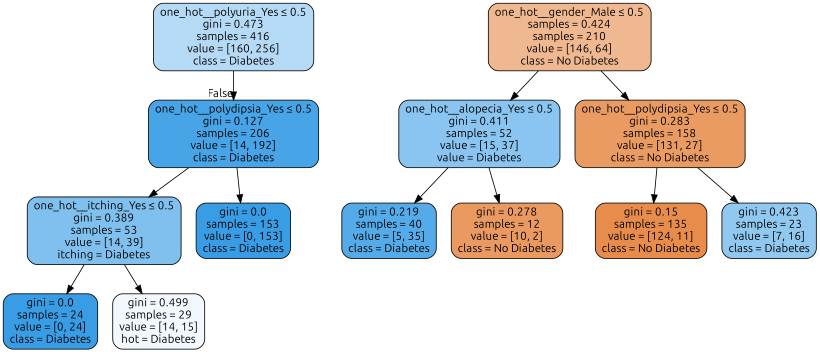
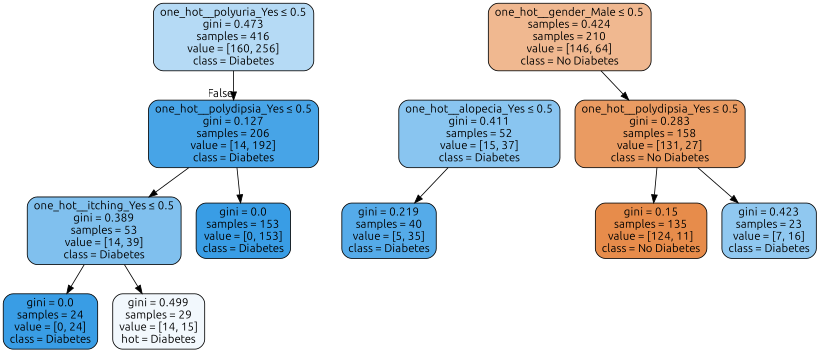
  digraph {
    fontname=Ubuntu
    node [color=black fillcolor="#399de5" fontname=Ubuntu shape=box style="filled, rounded"]
    edge [fontname=Ubuntu]
    n1 [fillcolor="#b5daf5" label=<one_hot__polyuria_Yes &le; 0.5<br/>gini = 0.473<br/>samples = 416<br/>value = [160, 256]<br/>class = Diabetes>]
    n2 [fillcolor="#47a4e7" label=<one_hot__polydipsia_Yes &le; 0.5<br/>gini = 0.127<br/>samples = 206<br/>value = [14, 192]<br/>class = Diabetes>]
    n3 [fillcolor="#f0b890" label=<one_hot__gender_Male &le; 0.5<br/>samples = 0.424<br/>samples = 210<br/>value = [146, 64]<br/>class = No Diabetes>]
-   n4 [fillcolor="#89c5f0" label=<one_hot__alopecia_Yes &le; 0.5<br/>gini = 0.411<br/>samples = 52<br/>value = [15, 37]<br/>value = Diabetes>]
+   n4 [fillcolor="#89c5f0" label=<one_hot__alopecia_Yes &le; 0.5<br/>gini = 0.411<br/>samples = 52<br/>value = [15, 37]<br/>class = Diabetes>]
    n5 [fillcolor="#ea9b62" label=<one_hot__polydipsia_Yes &le; 0.5<br/>gini = 0.283<br/>samples = 158<br/>value = [131, 27]<br/>class = No Diabetes>]
-   n6 [fillcolor="#80c0ee" label=<one_hot__itching_Yes &le; 0.5<br/>gini = 0.389<br/>samples = 53<br/>value = [14, 39]<br/>itching = Diabetes>]
+   n6 [fillcolor="#80c0ee" label=<one_hot__itching_Yes &le; 0.5<br/>gini = 0.389<br/>samples = 53<br/>value = [14, 39]<br/>class = Diabetes>]
    n7 [label=<gini = 0.0<br/>samples = 153<br/>value = [0, 153]<br/>class = Diabetes>]
    n8 [fillcolor="#55abe9" label=<gini = 0.219<br/>samples = 40<br/>value = [5, 35]<br/>class = Diabetes>]
-   n9 [fillcolor="#ea9a61" label=<gini = 0.278<br/>samples = 12<br/>value = [10, 2]<br/>class = No Diabetes>]
    n10 [fillcolor="#e78c4b" label=<gini = 0.15<br/>samples = 135<br/>value = [124, 11]<br/>class = No Diabetes>]
    n11 [fillcolor="#90c8f0" label=<gini = 0.423<br/>samples = 23<br/>value = [7, 16]<br/>class = Diabetes>]
    n12 [label=<gini = 0.0<br/>samples = 24<br/>value = [0, 24]<br/>class = Diabetes>]
    n13 [fillcolor="#f2f8fd" label=<gini = 0.499<br/>samples = 29<br/>value = [14, 15]<br/>hot = Diabetes>]
    n1 -> n2 [headlabel=False labelangle=-45 labeldistance=2.5]
    n2 -> n6
    n2 -> n7
-   n3 -> n4
    n3 -> n5
    n4 -> n8
-   n4 -> n9
    n5 -> n10
    n5 -> n11
    n6 -> n12
    n6 -> n13
  }
